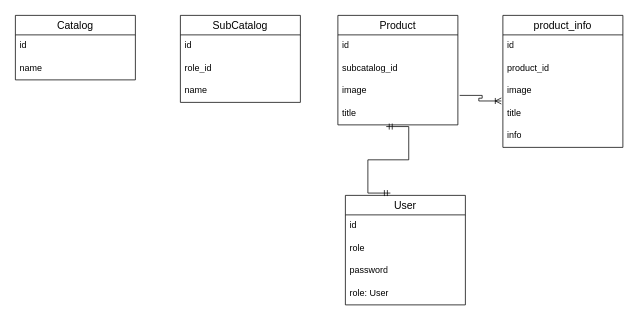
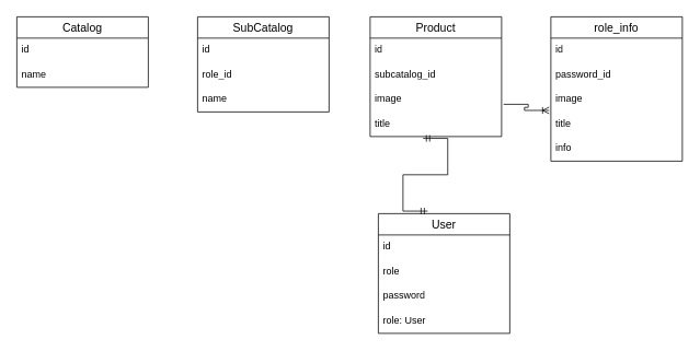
  <mxCell id="0" />
  <mxCell id="1" parent="0" />
  <mxCell id="2" value="Catalog" style="swimlane;fontStyle=0;childLayout=stackLayout;horizontal=1;startSize=26;horizontalStack=0;resizeParent=1;resizeParentMax=0;resizeLast=0;collapsible=1;marginBottom=0;align=center;fontSize=14;" parent="1" vertex="1"><mxGeometry y="20" width="160" height="86" as="geometry" x="20" /></mxCell>
  <mxCell id="3" value="id" style="text;strokeColor=none;fillColor=none;spacingLeft=4;spacingRight=4;overflow=hidden;rotatable=0;points=[[0,0.5],[1,0.5]];portConstraint=eastwest;fontSize=12;whiteSpace=wrap;html=1;" parent="2" vertex="1"><mxGeometry y="26" width="160" height="30" as="geometry" /></mxCell>
  <mxCell id="4" value="name" style="text;strokeColor=none;fillColor=none;spacingLeft=4;spacingRight=4;overflow=hidden;rotatable=0;points=[[0,0.5],[1,0.5]];portConstraint=eastwest;fontSize=12;whiteSpace=wrap;html=1;" parent="2" vertex="1"><mxGeometry y="56" width="160" height="30" as="geometry" /></mxCell>
  <mxCell id="5" value="SubCatalog" style="swimlane;fontStyle=0;childLayout=stackLayout;horizontal=1;startSize=26;horizontalStack=0;resizeParent=1;resizeParentMax=0;resizeLast=0;collapsible=1;marginBottom=0;align=center;fontSize=14;" parent="1" vertex="1"><mxGeometry x="240" y="20" width="160" height="116" as="geometry" /></mxCell>
  <mxCell id="6" value="id" style="text;strokeColor=none;fillColor=none;spacingLeft=4;spacingRight=4;overflow=hidden;rotatable=0;points=[[0,0.5],[1,0.5]];portConstraint=eastwest;fontSize=12;whiteSpace=wrap;html=1;" parent="5" vertex="1"><mxGeometry y="26" width="160" height="30" as="geometry" /></mxCell>
  <mxCell id="7" value="role_id" style="text;strokeColor=none;fillColor=none;spacingLeft=4;spacingRight=4;overflow=hidden;rotatable=0;points=[[0,0.5],[1,0.5]];portConstraint=eastwest;fontSize=12;whiteSpace=wrap;html=1;" vertex="1" parent="5"><mxGeometry y="56" width="160" height="30" as="geometry" /></mxCell>
  <mxCell id="8" value="name" style="text;strokeColor=none;fillColor=none;spacingLeft=4;spacingRight=4;overflow=hidden;rotatable=0;points=[[0,0.5],[1,0.5]];portConstraint=eastwest;fontSize=12;whiteSpace=wrap;html=1;" parent="5" vertex="1"><mxGeometry y="86" width="160" height="30" as="geometry" /></mxCell>
  <mxCell id="9" value="Product" style="swimlane;fontStyle=0;childLayout=stackLayout;horizontal=1;startSize=26;horizontalStack=0;resizeParent=1;resizeParentMax=0;resizeLast=0;collapsible=1;marginBottom=0;align=center;fontSize=14;" parent="1" vertex="1"><mxGeometry x="450" y="20" width="160" height="146" as="geometry" /></mxCell>
  <mxCell id="10" value="id" style="text;strokeColor=none;fillColor=none;spacingLeft=4;spacingRight=4;overflow=hidden;rotatable=0;points=[[0,0.5],[1,0.5]];portConstraint=eastwest;fontSize=12;whiteSpace=wrap;html=1;" parent="9" vertex="1"><mxGeometry y="26" width="160" height="30" as="geometry" /></mxCell>
  <mxCell id="11" value="subcatalog_id" style="text;strokeColor=none;fillColor=none;spacingLeft=4;spacingRight=4;overflow=hidden;rotatable=0;points=[[0,0.5],[1,0.5]];portConstraint=eastwest;fontSize=12;whiteSpace=wrap;html=1;" vertex="1" parent="9"><mxGeometry y="56" width="160" height="30" as="geometry" /></mxCell>
  <mxCell id="12" value="image" style="text;strokeColor=none;fillColor=none;spacingLeft=4;spacingRight=4;overflow=hidden;rotatable=0;points=[[0,0.5],[1,0.5]];portConstraint=eastwest;fontSize=12;whiteSpace=wrap;html=1;" parent="9" vertex="1"><mxGeometry y="86" width="160" height="30" as="geometry" /></mxCell>
  <mxCell id="13" value="title" style="text;strokeColor=none;fillColor=none;spacingLeft=4;spacingRight=4;overflow=hidden;rotatable=0;points=[[0,0.5],[1,0.5]];portConstraint=eastwest;fontSize=12;whiteSpace=wrap;html=1;" parent="9" vertex="1"><mxGeometry y="116" width="160" height="30" as="geometry" /></mxCell>
  <mxCell id="14" value="User" style="swimlane;fontStyle=0;childLayout=stackLayout;horizontal=1;startSize=26;horizontalStack=0;resizeParent=1;resizeParentMax=0;resizeLast=0;collapsible=1;marginBottom=0;align=center;fontSize=14;" vertex="1" parent="1"><mxGeometry x="460" y="260" width="160" height="146" as="geometry" /></mxCell>
  <mxCell id="15" value="id" style="text;strokeColor=none;fillColor=none;spacingLeft=4;spacingRight=4;overflow=hidden;rotatable=0;points=[[0,0.5],[1,0.5]];portConstraint=eastwest;fontSize=12;whiteSpace=wrap;html=1;" vertex="1" parent="14"><mxGeometry y="26" width="160" height="30" as="geometry" /></mxCell>
  <mxCell id="16" value="role" style="text;strokeColor=none;fillColor=none;spacingLeft=4;spacingRight=4;overflow=hidden;rotatable=0;points=[[0,0.5],[1,0.5]];portConstraint=eastwest;fontSize=12;whiteSpace=wrap;html=1;" vertex="1" parent="14"><mxGeometry y="56" width="160" height="30" as="geometry" /></mxCell>
  <mxCell id="17" value="password" style="text;strokeColor=none;fillColor=none;spacingLeft=4;spacingRight=4;overflow=hidden;rotatable=0;points=[[0,0.5],[1,0.5]];portConstraint=eastwest;fontSize=12;whiteSpace=wrap;html=1;" vertex="1" parent="14"><mxGeometry y="86" width="160" height="30" as="geometry" /></mxCell>
  <mxCell id="18" value="role: User" style="text;strokeColor=none;fillColor=none;spacingLeft=4;spacingRight=4;overflow=hidden;rotatable=0;points=[[0,0.5],[1,0.5]];portConstraint=eastwest;fontSize=12;whiteSpace=wrap;html=1;" vertex="1" parent="14"><mxGeometry y="116" width="160" height="30" as="geometry" /></mxCell>
  <mxCell id="19" value="" style="edgeStyle=entityRelationEdgeStyle;fontSize=12;html=1;endArrow=ERmandOne;startArrow=ERmandOne;rounded=0;entryX=0.403;entryY=1.075;entryDx=0;entryDy=0;entryPerimeter=0;exitX=0.375;exitY=-0.021;exitDx=0;exitDy=0;exitPerimeter=0;" edge="1" parent="1" source="14" target="13"><mxGeometry width="100" height="100" relative="1" as="geometry"><mxPoint x="170" y="440" as="sourcePoint" /><mxPoint x="270" y="340" as="targetPoint" /><Array as="points"><mxPoint x="390" y="180" /><mxPoint x="370" y="190" /></Array></mxGeometry></mxCell>
- <mxCell id="20" value="product_info" style="swimlane;fontStyle=0;childLayout=stackLayout;horizontal=1;startSize=26;horizontalStack=0;resizeParent=1;resizeParentMax=0;resizeLast=0;collapsible=1;marginBottom=0;align=center;fontSize=14;" vertex="1" parent="1"><mxGeometry x="670" y="20" width="160" height="176" as="geometry" /></mxCell>
+ <mxCell id="20" value="role_info" style="swimlane;fontStyle=0;childLayout=stackLayout;horizontal=1;startSize=26;horizontalStack=0;resizeParent=1;resizeParentMax=0;resizeLast=0;collapsible=1;marginBottom=0;align=center;fontSize=14;" vertex="1" parent="1"><mxGeometry x="670" y="20" width="160" height="176" as="geometry" /></mxCell>
  <mxCell id="21" value="id" style="text;strokeColor=none;fillColor=none;spacingLeft=4;spacingRight=4;overflow=hidden;rotatable=0;points=[[0,0.5],[1,0.5]];portConstraint=eastwest;fontSize=12;whiteSpace=wrap;html=1;" vertex="1" parent="20"><mxGeometry y="26" width="160" height="30" as="geometry" /></mxCell>
- <mxCell id="22" value="product_id" style="text;strokeColor=none;fillColor=none;spacingLeft=4;spacingRight=4;overflow=hidden;rotatable=0;points=[[0,0.5],[1,0.5]];portConstraint=eastwest;fontSize=12;whiteSpace=wrap;html=1;" vertex="1" parent="20"><mxGeometry y="56" width="160" height="30" as="geometry" /></mxCell>
+ <mxCell id="22" value="password_id" style="text;strokeColor=none;fillColor=none;spacingLeft=4;spacingRight=4;overflow=hidden;rotatable=0;points=[[0,0.5],[1,0.5]];portConstraint=eastwest;fontSize=12;whiteSpace=wrap;html=1;" vertex="1" parent="20"><mxGeometry y="56" width="160" height="30" as="geometry" /></mxCell>
  <mxCell id="23" value="image" style="text;strokeColor=none;fillColor=none;spacingLeft=4;spacingRight=4;overflow=hidden;rotatable=0;points=[[0,0.5],[1,0.5]];portConstraint=eastwest;fontSize=12;whiteSpace=wrap;html=1;" vertex="1" parent="20"><mxGeometry y="86" width="160" height="30" as="geometry" /></mxCell>
  <mxCell id="24" value="title" style="text;strokeColor=none;fillColor=none;spacingLeft=4;spacingRight=4;overflow=hidden;rotatable=0;points=[[0,0.5],[1,0.5]];portConstraint=eastwest;fontSize=12;whiteSpace=wrap;html=1;" vertex="1" parent="20"><mxGeometry y="116" width="160" height="30" as="geometry" /></mxCell>
  <mxCell id="25" value="info" style="text;strokeColor=none;fillColor=none;spacingLeft=4;spacingRight=4;overflow=hidden;rotatable=0;points=[[0,0.5],[1,0.5]];portConstraint=eastwest;fontSize=12;whiteSpace=wrap;html=1;" vertex="1" parent="20"><mxGeometry y="146" width="160" height="30" as="geometry" /></mxCell>
  <mxCell id="26" value="" style="edgeStyle=entityRelationEdgeStyle;fontSize=12;html=1;endArrow=ERoneToMany;rounded=0;exitX=1.015;exitY=0.69;exitDx=0;exitDy=0;exitPerimeter=0;entryX=-0.013;entryY=-0.062;entryDx=0;entryDy=0;entryPerimeter=0;" edge="1" parent="1" source="12" target="24"><mxGeometry width="100" height="100" relative="1" as="geometry"><mxPoint x="500" y="270" as="sourcePoint" /><mxPoint x="600" y="170" as="targetPoint" /></mxGeometry></mxCell>
